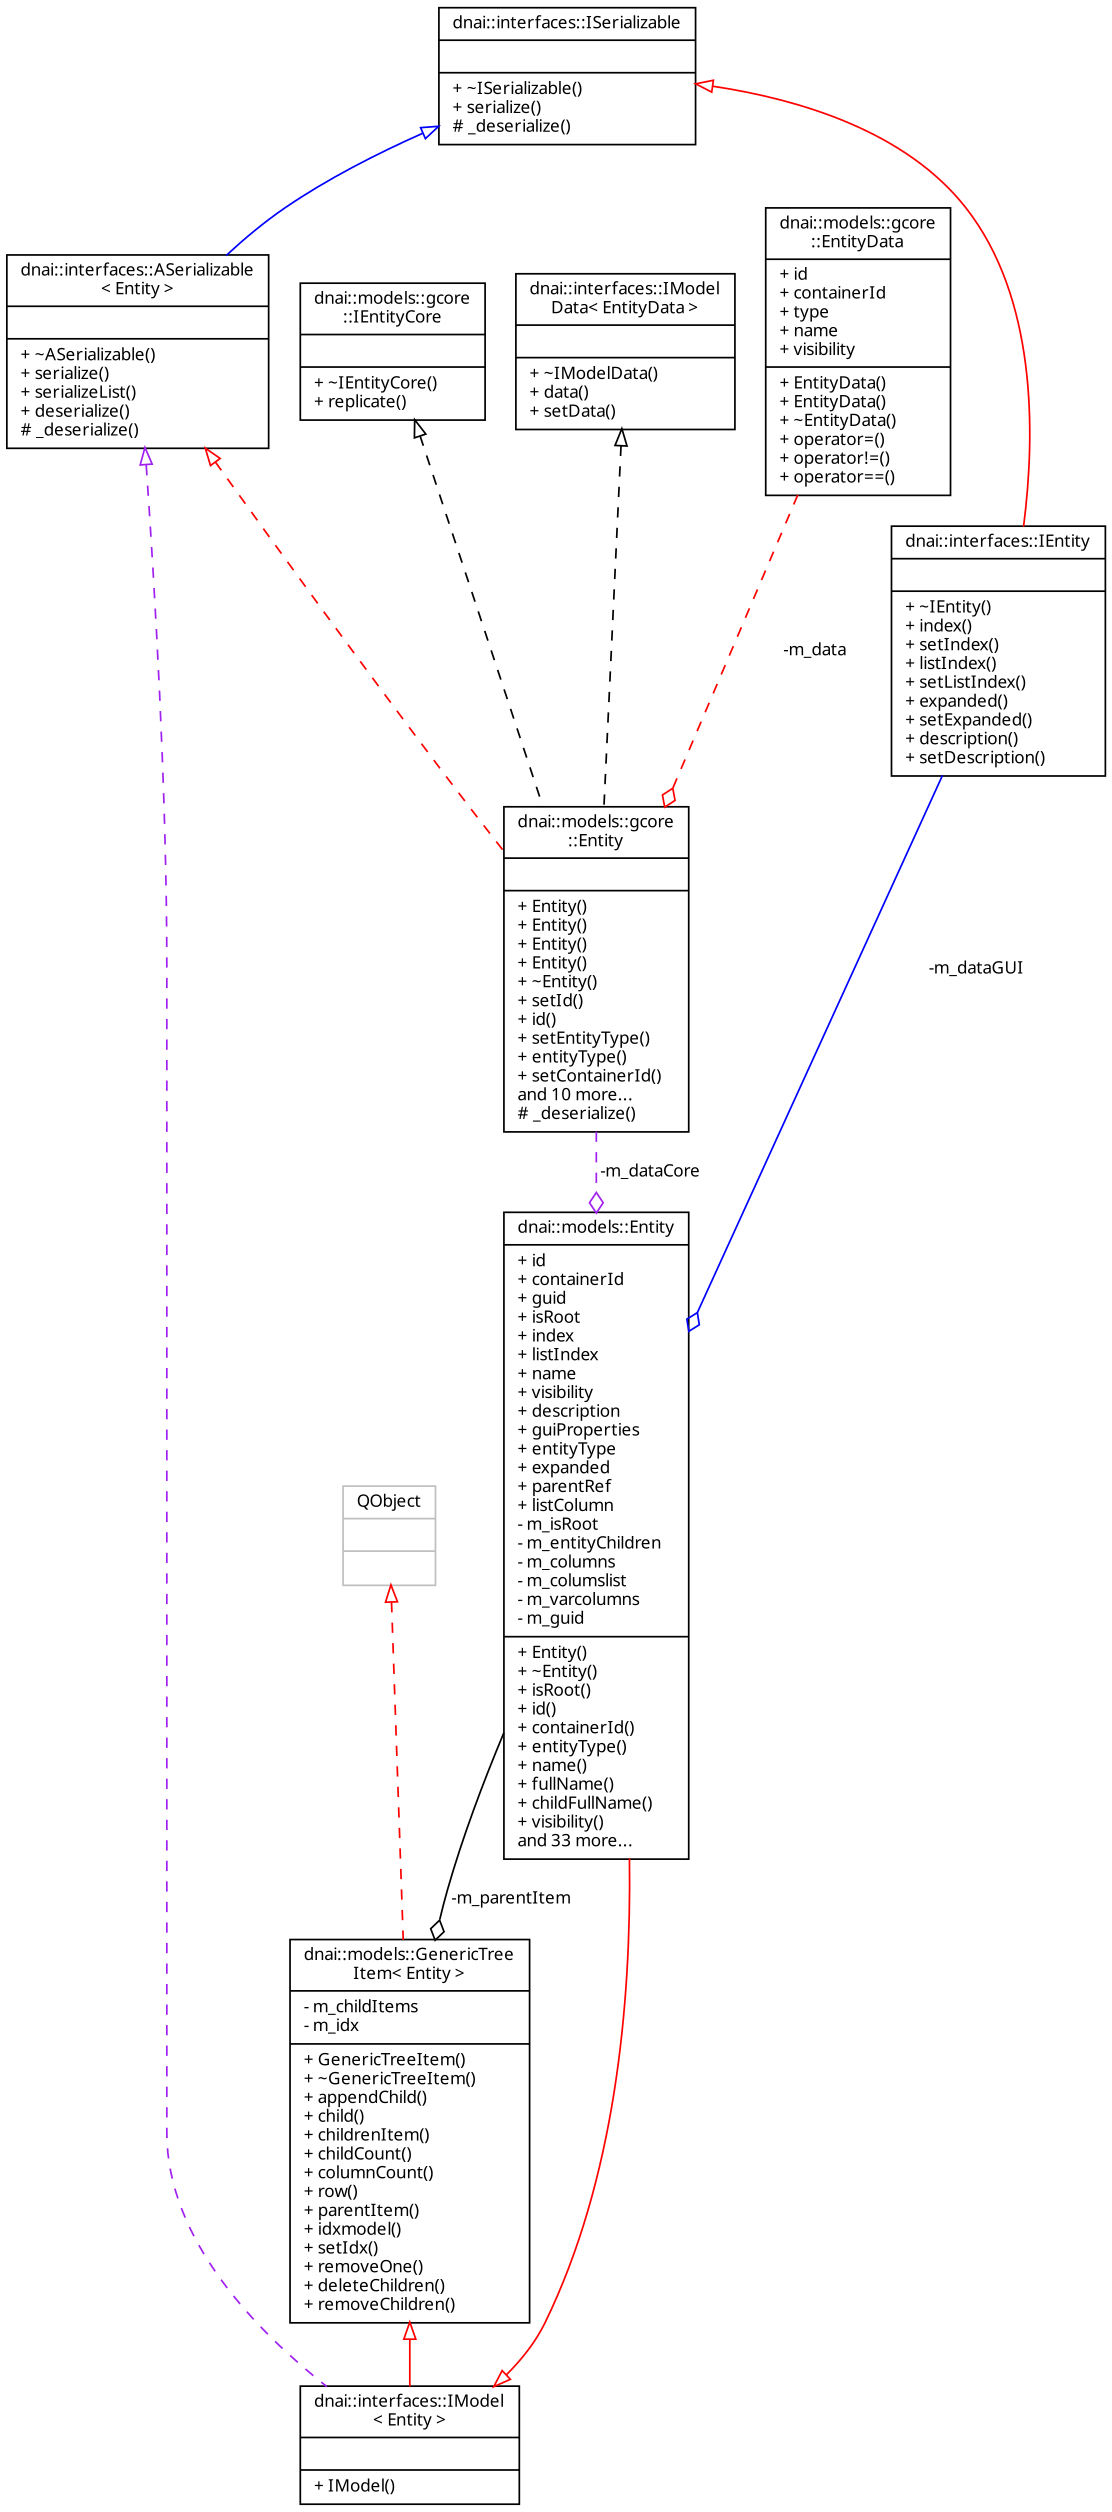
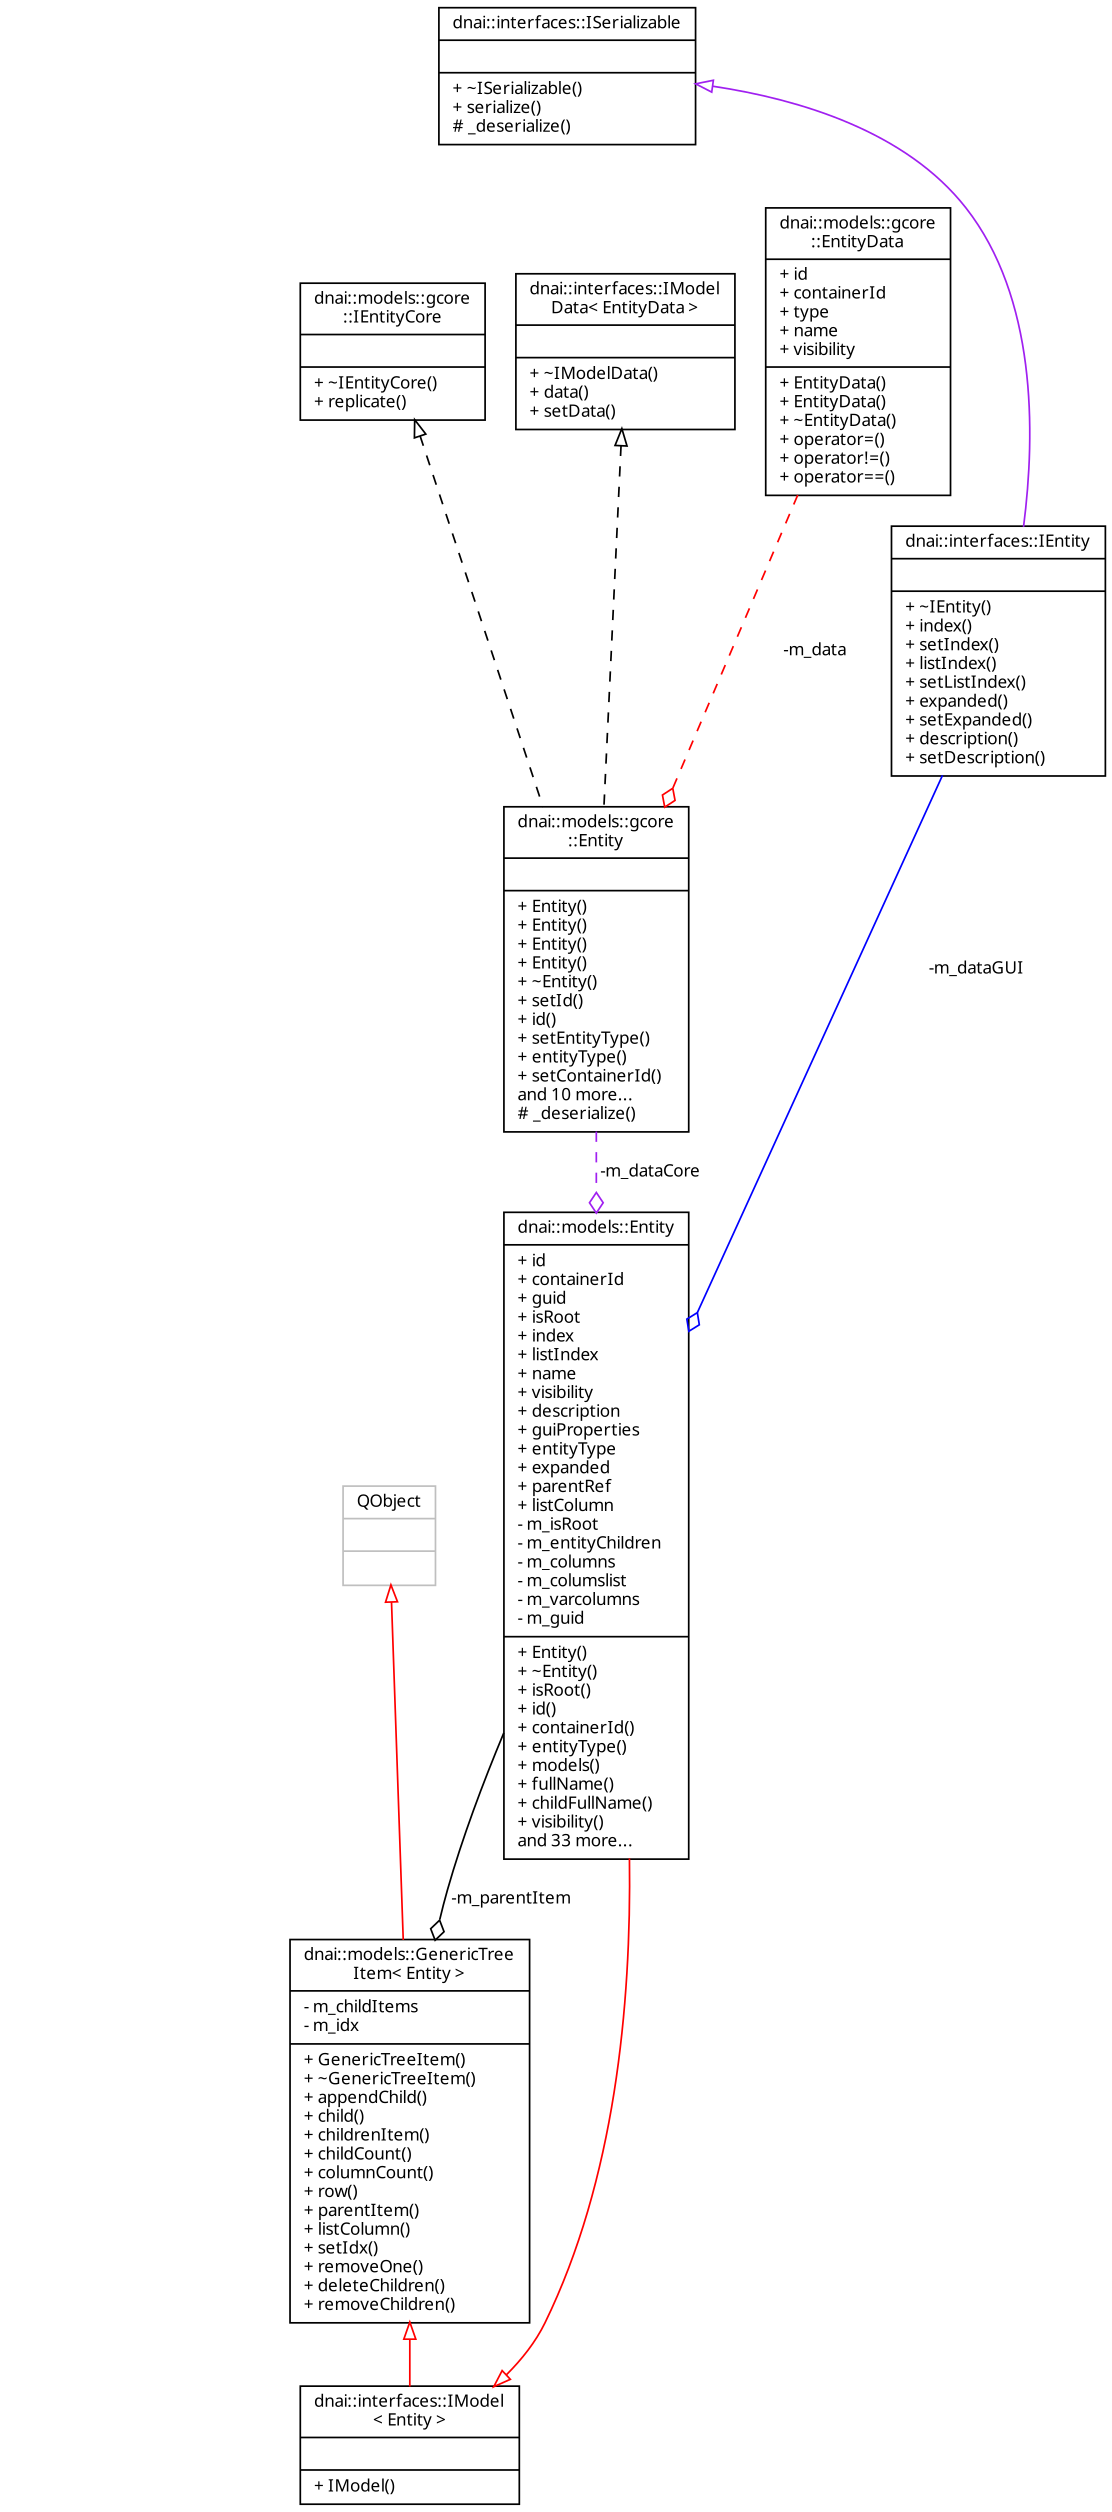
  digraph {
    fontname="Noto Sans"
    node [color=black fillcolor=white fontname="Noto Sans" fontsize=10 shape=record style=filled]
    edge [color=red fontname="Noto Sans" fontsize=10 labelfontname=Helvetica labelfontsize=10 style=solid arrowtail=onormal dir=back]
-   n1 [height=0.2 label="{dnai::models::Entity\n|+ id\l+ containerId\l+ guid\l+ isRoot\l+ index\l+ listIndex\l+ name\l+ visibility\l+ description\l+ guiProperties\l+ entityType\l+ expanded\l+ parentRef\l+ listColumn\l- m_isRoot\l- m_entityChildren\l- m_columns\l- m_columslist\l- m_varcolumns\l- m_guid\l|+ Entity()\l+ ~Entity()\l+ isRoot()\l+ id()\l+ containerId()\l+ entityType()\l+ name()\l+ fullName()\l+ childFullName()\l+ visibility()\land 33 more...\l}" width=0.4]
-   n2 [height=0.2 label="{dnai::models::GenericTree\lItem\< Entity \>\n|- m_childItems\l- m_idx\l|+ GenericTreeItem()\l+ ~GenericTreeItem()\l+ appendChild()\l+ child()\l+ childrenItem()\l+ childCount()\l+ columnCount()\l+ row()\l+ parentItem()\l+ idxmodel()\l+ setIdx()\l+ removeOne()\l+ deleteChildren()\l+ removeChildren()\l}" width=0.4]
+   n1 [height=0.2 label="{dnai::models::Entity\n|+ id\l+ containerId\l+ guid\l+ isRoot\l+ index\l+ listIndex\l+ name\l+ visibility\l+ description\l+ guiProperties\l+ entityType\l+ expanded\l+ parentRef\l+ listColumn\l- m_isRoot\l- m_entityChildren\l- m_columns\l- m_columslist\l- m_varcolumns\l- m_guid\l|+ Entity()\l+ ~Entity()\l+ isRoot()\l+ id()\l+ containerId()\l+ entityType()\l+ models()\l+ fullName()\l+ childFullName()\l+ visibility()\land 33 more...\l}" width=0.4]
+   n2 [height=0.2 label="{dnai::models::GenericTree\lItem\< Entity \>\n|- m_childItems\l- m_idx\l|+ GenericTreeItem()\l+ ~GenericTreeItem()\l+ appendChild()\l+ child()\l+ childrenItem()\l+ childCount()\l+ columnCount()\l+ row()\l+ parentItem()\l+ listColumn()\l+ setIdx()\l+ removeOne()\l+ deleteChildren()\l+ removeChildren()\l}" width=0.4]
    n3 [height=0.2 label="{dnai::interfaces::IModel\l\< Entity \>\n||+ IModel()\l}" width=0.4]
    n4 [color=grey75 height=0.2 label="{QObject\n||}" width=0.4]
-   n5 [height=0.2 label="{dnai::interfaces::ASerializable\l\< Entity \>\n||+ ~ASerializable()\l+ serialize()\l+ serializeList()\l+ deserialize()\l# _deserialize()\l}" width=0.4]
    n6 [height=0.2 label="{dnai::models::gcore\l::Entity\n||+ Entity()\l+ Entity()\l+ Entity()\l+ Entity()\l+ ~Entity()\l+ setId()\l+ id()\l+ setEntityType()\l+ entityType()\l+ setContainerId()\land 10 more...\l# _deserialize()\l}" width=0.4]
    n7 [height=0.2 label="{dnai::interfaces::ISerializable\n||+ ~ISerializable()\l+ serialize()\l# _deserialize()\l}" width=0.4]
    n8 [height=0.2 label="{dnai::interfaces::IEntity\n||+ ~IEntity()\l+ index()\l+ setIndex()\l+ listIndex()\l+ setListIndex()\l+ expanded()\l+ setExpanded()\l+ description()\l+ setDescription()\l}" width=0.4]
    n9 [height=0.2 label="{dnai::models::gcore\l::IEntityCore\n||+ ~IEntityCore()\l+ replicate()\l}" width=0.4]
    n10 [height=0.2 label="{dnai::interfaces::IModel\lData\< EntityData \>\n||+ ~IModelData()\l+ data()\l+ setData()\l}" width=0.4]
    n11 [height=0.2 label="{dnai::models::gcore\l::EntityData\n|+ id\l+ containerId\l+ type\l+ name\l+ visibility\l|+ EntityData()\l+ EntityData()\l+ ~EntityData()\l+ operator=()\l+ operator!=()\l+ operator==()\l}" width=0.4]
    n1 -> n2 [arrowhead=odiamond color=black label=" -m_parentItem" arrowtail="" dir=""]
    n2 -> n3
    n3 -> n1
-   n4 -> n2 [style=dashed]
-   n5 -> n3 [color=purple style=dashed]
-   n5 -> n6 [style=dashed]
+   n4 -> n2
    n6 -> n1 [arrowhead=odiamond color=purple label=" -m_dataCore" style=dashed arrowtail="" dir=""]
-   n7 -> n5 [color=blue]
-   n7 -> n8
+   n7 -> n8 [color=purple]
    n8 -> n1 [arrowhead=odiamond color=blue label=" -m_dataGUI" arrowtail="" dir=""]
    n9 -> n6 [color=black style=dashed]
    n10 -> n6 [color=black style=dashed]
    n11 -> n6 [arrowhead=odiamond label=" -m_data" style=dashed arrowtail="" dir=""]
  }
